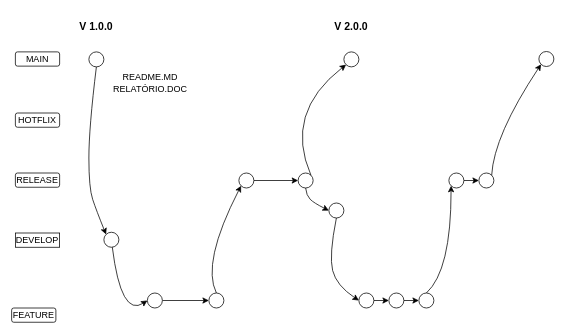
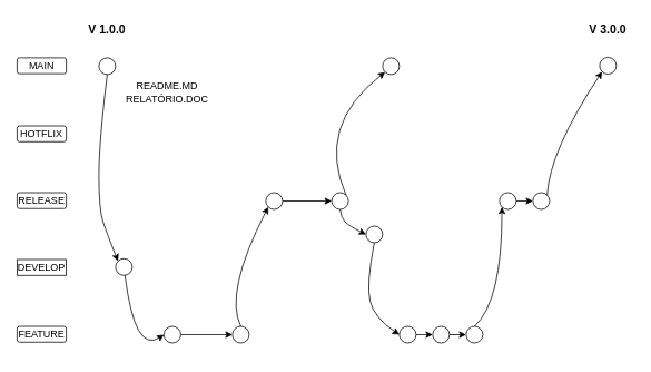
  <mxCell id="0" />
  <mxCell id="1" parent="0" />
  <mxCell id="2" value="MAIN" style="rounded=1;whiteSpace=wrap;html=1;" vertex="1" parent="1"><mxGeometry x="20" y="68.5" width="59" height="19" as="geometry" /></mxCell>
  <mxCell id="3" value="HOTFLIX" style="rounded=1;whiteSpace=wrap;html=1;" vertex="1" parent="1"><mxGeometry x="20" y="150" width="59" height="19" as="geometry" /></mxCell>
  <mxCell id="4" value="RELEASE" style="rounded=1;whiteSpace=wrap;html=1;" vertex="1" parent="1"><mxGeometry x="20" y="230" width="59" height="19" as="geometry" /></mxCell>
  <mxCell id="5" value="DEVELOP" style="whiteSpace=wrap;html=1;rounded=0;" vertex="1" parent="1"><mxGeometry x="20" y="310" width="59" height="19" as="geometry" /></mxCell>
- <mxCell id="6" value="FEATURE" style="rounded=1;whiteSpace=wrap;html=1;" vertex="1" parent="1"><mxGeometry x="15" y="410" width="59" height="19" as="geometry" /></mxCell>
+ <mxCell id="6" value="FEATURE" style="rounded=1;whiteSpace=wrap;html=1;" vertex="1" parent="1"><mxGeometry x="20" y="390" width="59" height="19" as="geometry" /></mxCell>
  <mxCell id="7" value="" style="ellipse;whiteSpace=wrap;html=1;aspect=fixed;" vertex="1" parent="1"><mxGeometry x="118" y="68.5" width="20" height="20" as="geometry" /></mxCell>
  <mxCell id="8" value="V 1.0.0" style="text;html=1;align=center;verticalAlign=middle;whiteSpace=wrap;rounded=0;fontSize=14;fontStyle=1" vertex="1" parent="1"><mxGeometry x="98" width="60" height="30" as="geometry" y="20" /></mxCell>
  <mxCell id="9" value="README.MD&lt;div style=&quot;font-size: 12px;&quot;&gt;RELATÓRIO.DOC&lt;/div&gt;" style="text;html=1;align=center;verticalAlign=middle;whiteSpace=wrap;rounded=0;fontSize=12;" vertex="1" parent="1"><mxGeometry x="175" y="100" width="50" height="19" as="geometry" /></mxCell>
  <mxCell id="10" value="" style="curved=1;endArrow=classic;html=1;rounded=0;exitX=0.5;exitY=1;exitDx=0;exitDy=0;entryX=0;entryY=0;entryDx=0;entryDy=0;" edge="1" parent="1" source="7" target="11"><mxGeometry width="50" height="50" relative="1" as="geometry"><mxPoint x="229" y="250" as="sourcePoint" /><mxPoint x="349" y="425" as="targetPoint" /><Array as="points"><mxPoint x="118" y="170" /><mxPoint x="118" y="250" /><mxPoint x="128" y="280" /></Array></mxGeometry></mxCell>
  <mxCell id="11" value="" style="ellipse;whiteSpace=wrap;html=1;aspect=fixed;" vertex="1" parent="1"><mxGeometry x="138" y="309" width="20" height="20" as="geometry" /></mxCell>
  <mxCell id="12" value="" style="curved=1;endArrow=classic;html=1;rounded=0;entryX=0;entryY=0.5;entryDx=0;entryDy=0;" edge="1" parent="1" source="11" target="14"><mxGeometry width="50" height="50" relative="1" as="geometry"><mxPoint x="369" y="475" as="sourcePoint" /><mxPoint x="479" y="425" as="targetPoint" /><Array as="points"><mxPoint x="161" y="423" /></Array></mxGeometry></mxCell>
  <mxCell id="13" style="edgeStyle=orthogonalEdgeStyle;rounded=0;orthogonalLoop=1;jettySize=auto;html=1;exitX=1;exitY=0.5;exitDx=0;exitDy=0;entryX=0;entryY=0.5;entryDx=0;entryDy=0;" edge="1" parent="1" source="14" target="15"><mxGeometry relative="1" as="geometry" /></mxCell>
  <mxCell id="14" value="" style="ellipse;whiteSpace=wrap;html=1;aspect=fixed;" vertex="1" parent="1"><mxGeometry x="196" y="390" width="20" height="20" as="geometry" /></mxCell>
  <mxCell id="15" value="" style="ellipse;whiteSpace=wrap;html=1;aspect=fixed;" vertex="1" parent="1"><mxGeometry x="278" y="390" width="20" height="20" as="geometry" /></mxCell>
  <mxCell id="16" style="edgeStyle=orthogonalEdgeStyle;rounded=0;orthogonalLoop=1;jettySize=auto;html=1;exitX=1;exitY=0.5;exitDx=0;exitDy=0;entryX=0;entryY=0.5;entryDx=0;entryDy=0;" edge="1" parent="1" source="17" target="19"><mxGeometry relative="1" as="geometry" /></mxCell>
  <mxCell id="17" value="" style="ellipse;whiteSpace=wrap;html=1;aspect=fixed;" vertex="1" parent="1"><mxGeometry x="318" y="230" width="20" height="20" as="geometry" /></mxCell>
  <mxCell id="18" value="" style="curved=1;endArrow=classic;html=1;rounded=0;entryX=0;entryY=1;entryDx=0;entryDy=0;exitX=0.5;exitY=0;exitDx=0;exitDy=0;" edge="1" parent="1" source="15" target="17"><mxGeometry width="50" height="50" relative="1" as="geometry"><mxPoint x="355" y="443" as="sourcePoint" /><mxPoint x="405" y="393" as="targetPoint" /><Array as="points"><mxPoint x="268" y="350" /></Array></mxGeometry></mxCell>
  <mxCell id="19" value="" style="ellipse;whiteSpace=wrap;html=1;aspect=fixed;" vertex="1" parent="1"><mxGeometry x="397" y="230" width="20" height="20" as="geometry" /></mxCell>
  <mxCell id="20" value="" style="ellipse;whiteSpace=wrap;html=1;aspect=fixed;" vertex="1" parent="1"><mxGeometry x="458" y="68.5" width="20" height="20" as="geometry" /></mxCell>
  <mxCell id="21" value="" style="curved=1;endArrow=classic;html=1;rounded=0;exitX=1;exitY=0;exitDx=0;exitDy=0;entryX=0;entryY=1;entryDx=0;entryDy=0;" edge="1" parent="1" source="19" target="20"><mxGeometry width="50" height="50" relative="1" as="geometry"><mxPoint x="501" y="243" as="sourcePoint" /><mxPoint x="541" y="143" as="targetPoint" /><Array as="points"><mxPoint x="378" y="150" /></Array></mxGeometry></mxCell>
- <mxCell id="22" value="&lt;font style=&quot;font-size: 14px;&quot;&gt;&lt;b&gt;V 2.0.0&lt;/b&gt;&lt;/font&gt;" style="text;html=1;align=center;verticalAlign=middle;whiteSpace=wrap;rounded=0;" vertex="1" parent="1"><mxGeometry x="438" width="60" height="30" as="geometry" y="20" /></mxCell>
  <mxCell id="23" value="" style="ellipse;whiteSpace=wrap;html=1;aspect=fixed;" vertex="1" parent="1"><mxGeometry x="438" y="270" width="20" height="20" as="geometry" /></mxCell>
  <mxCell id="24" value="" style="curved=1;endArrow=classic;html=1;rounded=0;exitX=0.5;exitY=1;exitDx=0;exitDy=0;entryX=0;entryY=0.5;entryDx=0;entryDy=0;" edge="1" parent="1" source="19" target="23"><mxGeometry width="50" height="50" relative="1" as="geometry"><mxPoint x="501" y="303" as="sourcePoint" /><mxPoint x="531" y="240" as="targetPoint" /><Array as="points"><mxPoint x="408" y="260" /><mxPoint x="418" y="270" /></Array></mxGeometry></mxCell>
  <mxCell id="25" style="edgeStyle=orthogonalEdgeStyle;rounded=0;orthogonalLoop=1;jettySize=auto;html=1;exitX=1;exitY=0.5;exitDx=0;exitDy=0;entryX=0;entryY=0.5;entryDx=0;entryDy=0;" edge="1" parent="1" source="26" target="28"><mxGeometry relative="1" as="geometry" /></mxCell>
  <mxCell id="26" value="" style="ellipse;whiteSpace=wrap;html=1;aspect=fixed;" vertex="1" parent="1"><mxGeometry x="478" y="390" width="20" height="20" as="geometry" /></mxCell>
  <mxCell id="27" style="edgeStyle=orthogonalEdgeStyle;rounded=0;orthogonalLoop=1;jettySize=auto;html=1;exitX=1;exitY=0.5;exitDx=0;exitDy=0;entryX=0;entryY=0.5;entryDx=0;entryDy=0;" edge="1" parent="1" source="28" target="29"><mxGeometry relative="1" as="geometry" /></mxCell>
  <mxCell id="28" value="" style="ellipse;whiteSpace=wrap;html=1;aspect=fixed;" vertex="1" parent="1"><mxGeometry x="518" y="390" width="20" height="20" as="geometry" /></mxCell>
  <mxCell id="29" value="" style="ellipse;whiteSpace=wrap;html=1;aspect=fixed;" vertex="1" parent="1"><mxGeometry x="558" y="390" width="20" height="20" as="geometry" /></mxCell>
  <mxCell id="30" style="edgeStyle=orthogonalEdgeStyle;rounded=0;orthogonalLoop=1;jettySize=auto;html=1;exitX=0.5;exitY=1;exitDx=0;exitDy=0;" edge="1" parent="1" source="5" target="5"><mxGeometry relative="1" as="geometry" /></mxCell>
  <mxCell id="31" value="" style="curved=1;endArrow=classic;html=1;rounded=0;exitX=0.5;exitY=1;exitDx=0;exitDy=0;entryX=0;entryY=0.5;entryDx=0;entryDy=0;" edge="1" parent="1" source="23" target="26"><mxGeometry width="50" height="50" relative="1" as="geometry"><mxPoint x="461" y="310" as="sourcePoint" /><mxPoint x="511" y="260" as="targetPoint" /><Array as="points"><mxPoint x="438" y="340" /><mxPoint x="448" y="380" /></Array></mxGeometry></mxCell>
  <mxCell id="32" style="edgeStyle=orthogonalEdgeStyle;rounded=0;orthogonalLoop=1;jettySize=auto;html=1;exitX=1;exitY=0.5;exitDx=0;exitDy=0;entryX=0;entryY=0.5;entryDx=0;entryDy=0;" edge="1" parent="1" source="33" target="35"><mxGeometry relative="1" as="geometry" /></mxCell>
  <mxCell id="33" value="" style="ellipse;whiteSpace=wrap;html=1;aspect=fixed;" vertex="1" parent="1"><mxGeometry x="598" y="230" width="20" height="20" as="geometry" /></mxCell>
  <mxCell id="34" value="" style="curved=1;endArrow=classic;html=1;rounded=0;exitX=0.5;exitY=0;exitDx=0;exitDy=0;entryX=0;entryY=1;entryDx=0;entryDy=0;" edge="1" parent="1" source="29" target="33"><mxGeometry width="50" height="50" relative="1" as="geometry"><mxPoint x="583" y="379" as="sourcePoint" /><mxPoint x="633" y="329" as="targetPoint" /><Array as="points"><mxPoint x="601" y="360" /></Array></mxGeometry></mxCell>
  <mxCell id="35" value="" style="ellipse;whiteSpace=wrap;html=1;aspect=fixed;" vertex="1" parent="1"><mxGeometry x="638" y="230" width="20" height="20" as="geometry" /></mxCell>
  <mxCell id="36" value="" style="curved=1;endArrow=classic;html=1;rounded=0;exitX=1;exitY=0;exitDx=0;exitDy=0;entryX=0;entryY=1;entryDx=0;entryDy=0;" edge="1" parent="1" source="35" target="37"><mxGeometry width="50" height="50" relative="1" as="geometry"><mxPoint x="658" y="230" as="sourcePoint" /><mxPoint x="718" y="90" as="targetPoint" /><Array as="points"><mxPoint x="658" y="180" /></Array></mxGeometry></mxCell>
  <mxCell id="37" value="" style="ellipse;whiteSpace=wrap;html=1;aspect=fixed;" vertex="1" parent="1"><mxGeometry x="718" y="68" width="20" height="20" as="geometry" /></mxCell>
+ <mxCell id="38" value="&lt;b&gt;&lt;font style=&quot;font-size: 14px;&quot;&gt;V 3.0.0&lt;/font&gt;&lt;/b&gt;" style="text;html=1;align=center;verticalAlign=middle;whiteSpace=wrap;rounded=0;" vertex="1" parent="1"><mxGeometry x="698" width="60" height="30" as="geometry" y="20" /></mxCell>
